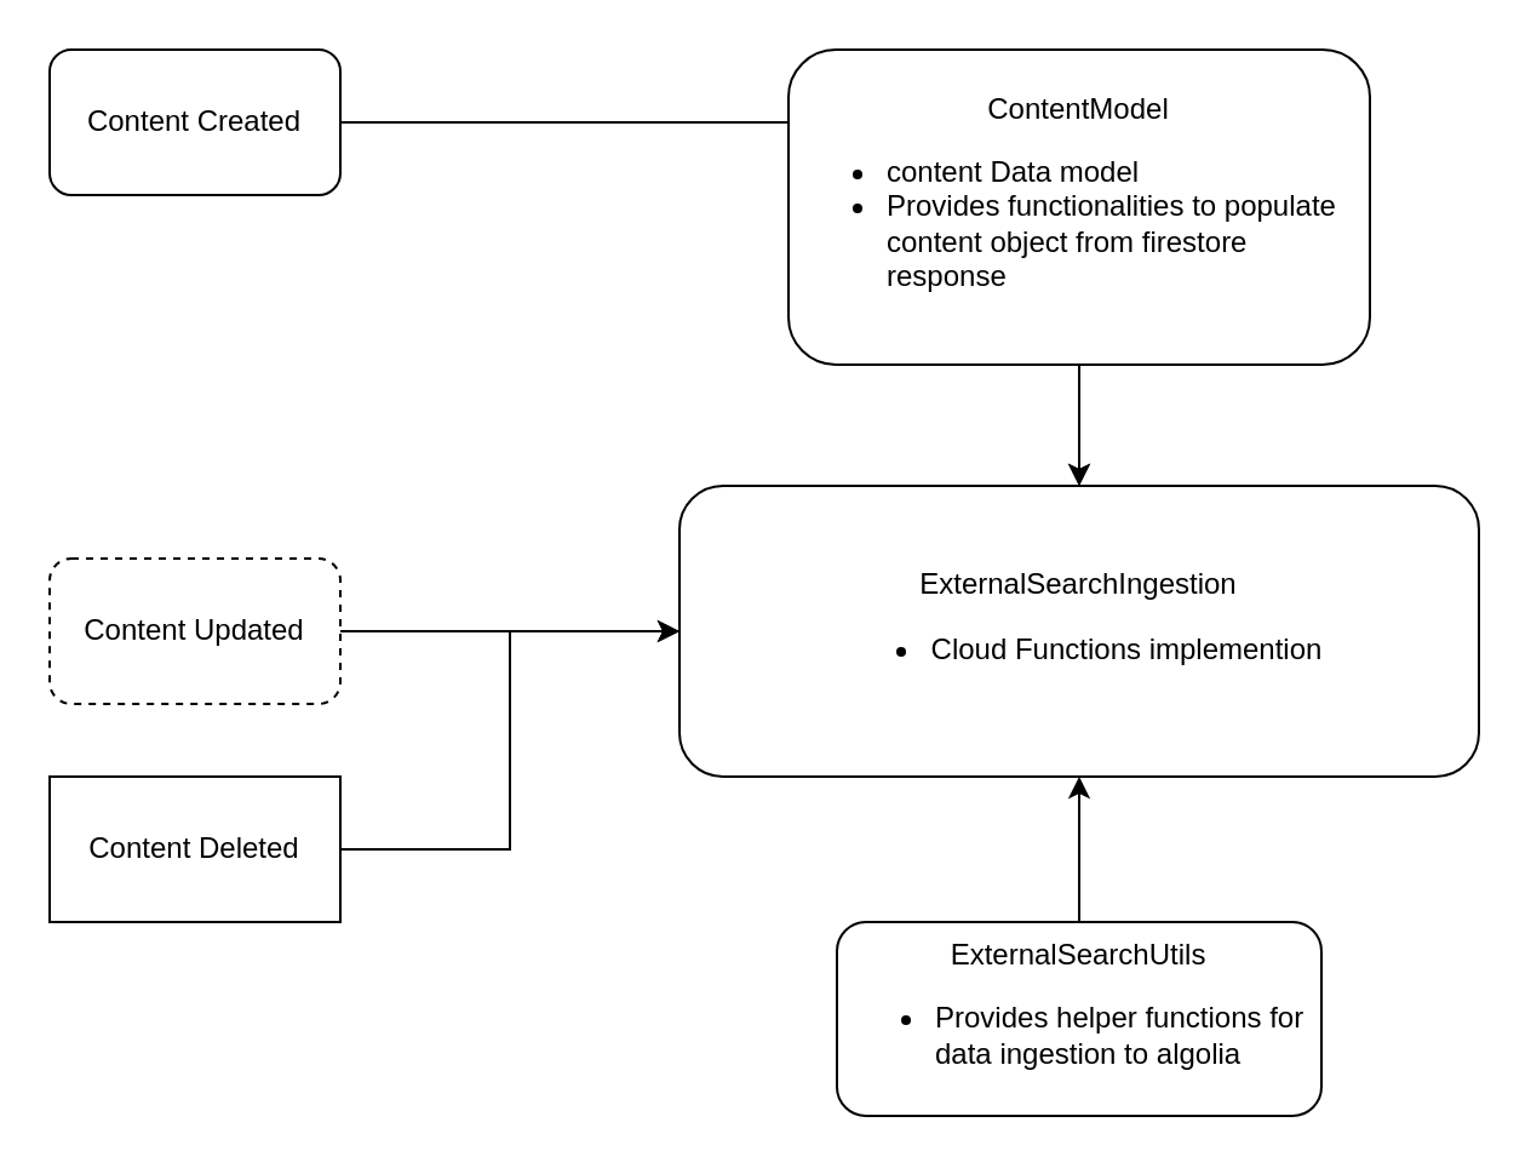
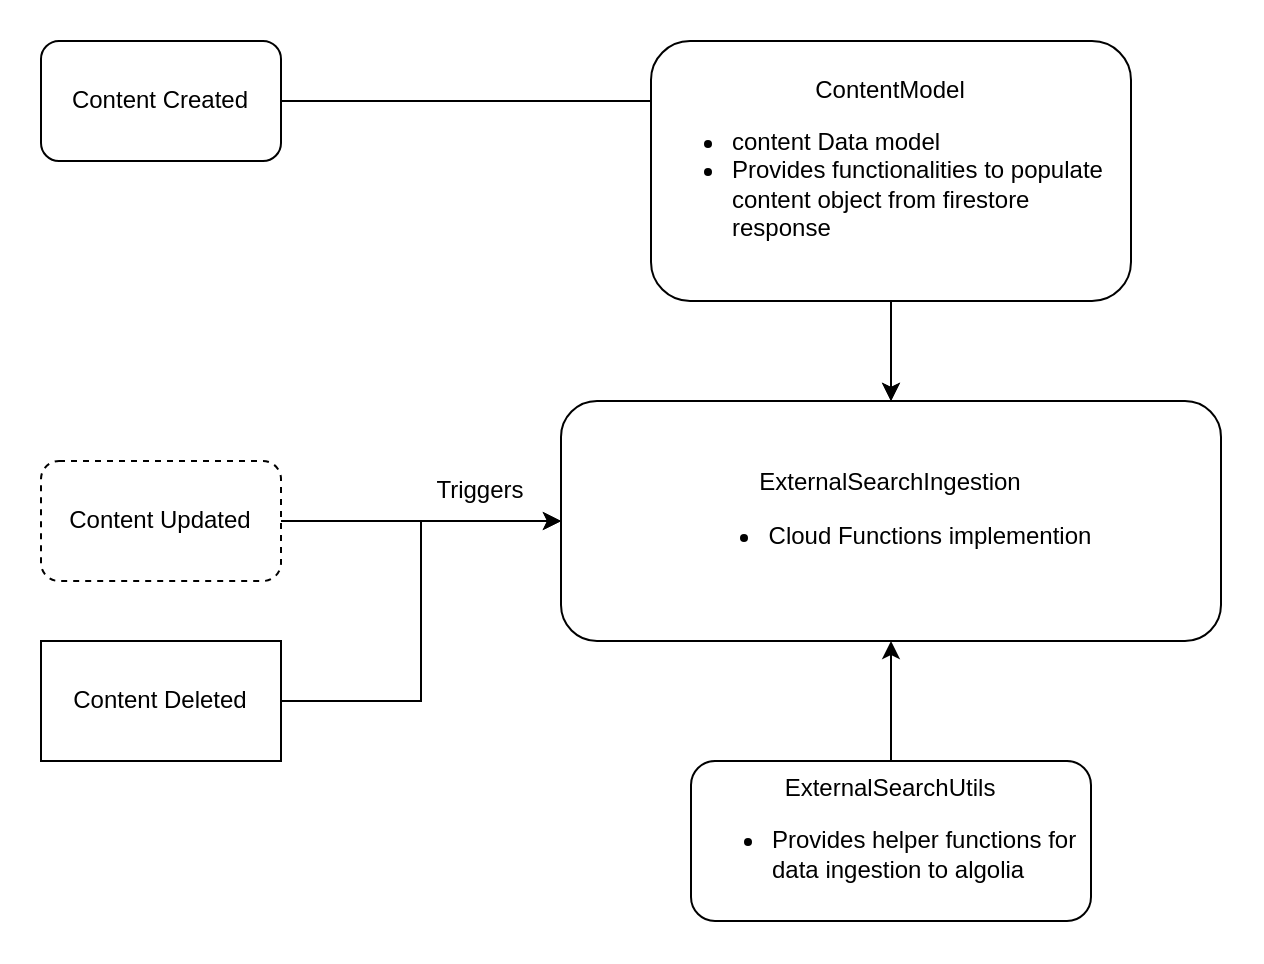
  <mxCell id="0" />
  <mxCell id="1" parent="0" />
  <mxCell id="2" style="edgeStyle=orthogonalEdgeStyle;rounded=0;orthogonalLoop=1;jettySize=auto;html=1;exitX=1;exitY=0.5;exitDx=0;exitDy=0;" edge="1" parent="1" source="3" target="8"><mxGeometry relative="1" as="geometry" /></mxCell>
  <mxCell id="3" value="Content Created" style="rounded=1;whiteSpace=wrap;html=1;" vertex="1" parent="1"><mxGeometry x="20" y="20" width="120" height="60" as="geometry" /></mxCell>
  <mxCell id="4" style="edgeStyle=orthogonalEdgeStyle;rounded=0;orthogonalLoop=1;jettySize=auto;html=1;exitX=1;exitY=0.5;exitDx=0;exitDy=0;entryX=0;entryY=0.5;entryDx=0;entryDy=0;" edge="1" parent="1" source="5" target="8"><mxGeometry relative="1" as="geometry" /></mxCell>
  <mxCell id="5" value="Content Updated" style="rounded=1;whiteSpace=wrap;html=1;dashed=1;" vertex="1" parent="1"><mxGeometry x="20" y="230" width="120" height="60" as="geometry" /></mxCell>
  <mxCell id="6" style="edgeStyle=orthogonalEdgeStyle;rounded=0;orthogonalLoop=1;jettySize=auto;html=1;exitX=1;exitY=0.5;exitDx=0;exitDy=0;entryX=0;entryY=0.5;entryDx=0;entryDy=0;" edge="1" parent="1" source="7" target="8"><mxGeometry relative="1" as="geometry" /></mxCell>
  <mxCell id="7" value="Content Deleted" style="whiteSpace=wrap;html=1;rounded=0;" vertex="1" parent="1"><mxGeometry x="20" y="320" width="120" height="60" as="geometry" /></mxCell>
  <mxCell id="8" value="ExternalSearchIngestion&lt;br&gt;&lt;div align=&quot;left&quot;&gt;&lt;ul&gt;&lt;li&gt;Cloud Functions implemention&lt;br&gt;&lt;/li&gt;&lt;/ul&gt;&lt;/div&gt;" style="rounded=1;whiteSpace=wrap;html=1;" vertex="1" parent="1"><mxGeometry x="280" y="200" width="330" height="120" as="geometry" /></mxCell>
  <mxCell id="9" style="edgeStyle=orthogonalEdgeStyle;rounded=0;orthogonalLoop=1;jettySize=auto;html=1;exitX=0.5;exitY=1;exitDx=0;exitDy=0;entryX=0.5;entryY=0;entryDx=0;entryDy=0;" edge="1" parent="1" source="10" target="8"><mxGeometry relative="1" as="geometry" /></mxCell>
  <mxCell id="10" value="ContentModel&lt;br&gt;&lt;div align=&quot;left&quot;&gt;&lt;ul&gt;&lt;li&gt;content Data model&lt;/li&gt;&lt;li&gt;Provides functionalities to populate content object from firestore response&lt;br&gt;&lt;/li&gt;&lt;/ul&gt;&lt;/div&gt;" style="rounded=1;whiteSpace=wrap;html=1;" vertex="1" parent="1"><mxGeometry x="325" y="20" width="240" height="130" as="geometry" /></mxCell>
  <mxCell id="11" style="edgeStyle=orthogonalEdgeStyle;rounded=0;orthogonalLoop=1;jettySize=auto;html=1;exitX=0.5;exitY=0;exitDx=0;exitDy=0;entryX=0.5;entryY=1;entryDx=0;entryDy=0;" edge="1" parent="1" source="12" target="8"><mxGeometry relative="1" as="geometry" /></mxCell>
  <mxCell id="12" value="ExternalSearchUtils&lt;br&gt;&lt;div align=&quot;left&quot;&gt;&lt;ul&gt;&lt;li&gt;Provides helper functions for data ingestion to algolia&lt;br&gt;&lt;/li&gt;&lt;/ul&gt;&lt;/div&gt;" style="rounded=1;whiteSpace=wrap;html=1;" vertex="1" parent="1"><mxGeometry x="345" y="380" width="200" height="80" as="geometry" /></mxCell>
+ <mxCell id="13" value="Triggers" style="text;html=1;strokeColor=none;fillColor=none;align=center;verticalAlign=middle;whiteSpace=wrap;rounded=0;" vertex="1" parent="1"><mxGeometry x="210" y="230" width="60" height="30" as="geometry" /></mxCell>
